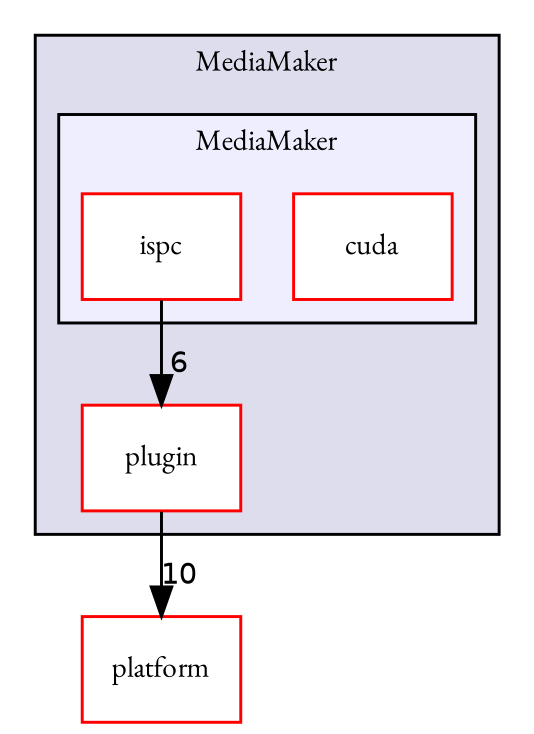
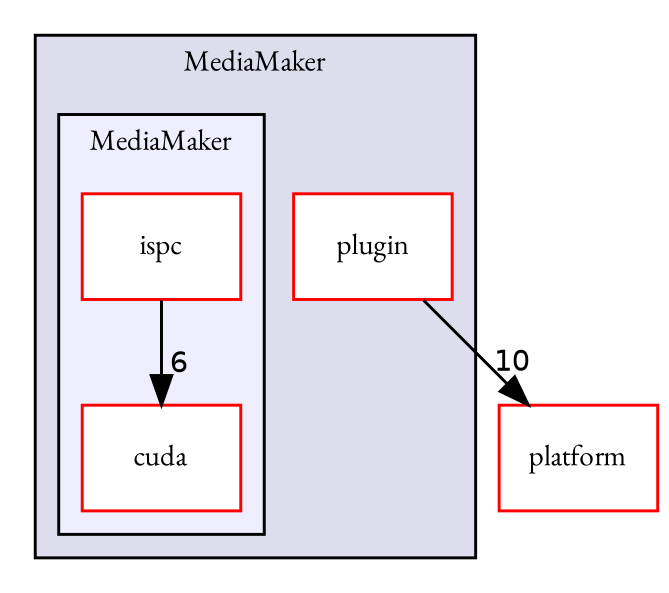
  digraph {
    compound=true
    fontname="EB Garamond"
    node [color=red fillcolor=white fontname="EB Garamond" fontsize=10 shape=box style=filled]
    edge [fontname="EB Garamond" labeldistance=1.5 labelfontname=Helvetica labelfontsize=10]
    n1 [label=cuda]
    n2 [label=ispc]
    n3 [label=plugin]
    n4 [label=platform]
    subgraph cluster_1 {
      bgcolor="#ddddee"
      fontsize=10
      label=MediaMaker
      pencolor=black
      n3
      subgraph cluster_2 {
        bgcolor="#eeeeff"
        fontsize=10
        label=MediaMaker
        pencolor=black
        n1
        n2
      }
    }
-   n2 -> n3 [headlabel=6]
+   n2 -> n1 [headlabel=6]
    n3 -> n4 [headlabel=10]
  }
